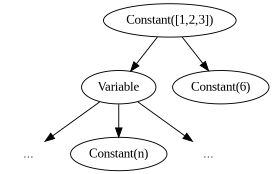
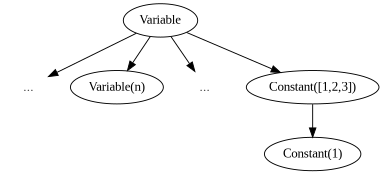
  digraph {
    fontname="Liberation Serif"
    node [fontname="Liberation Serif"]
    edge [fontname="Liberation Serif"]
    n1 [color=white label="..."]
    Variable
-   "Constant(n)"
+   "Constant(n)" [label="Variable(n)"]
    n4 [color=white label="..."]
    "Constant([1,2,3])"
-   "Constant(1)" [label="Constant(6)"]
+   "Constant(1)"
    Variable -> n1
    Variable -> "Constant(n)"
    Variable -> n4
-   "Constant([1,2,3])" -> Variable
+   Variable -> "Constant([1,2,3])"
    "Constant([1,2,3])" -> "Constant(1)"
  }
